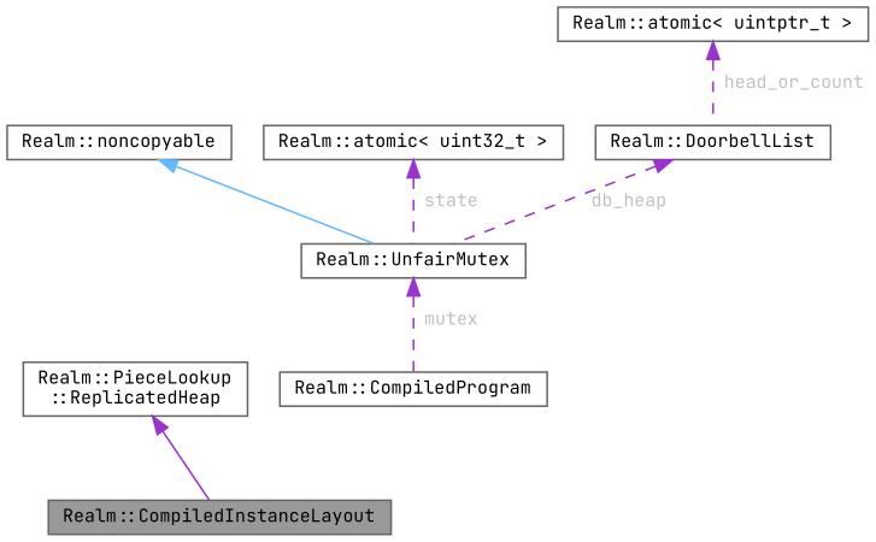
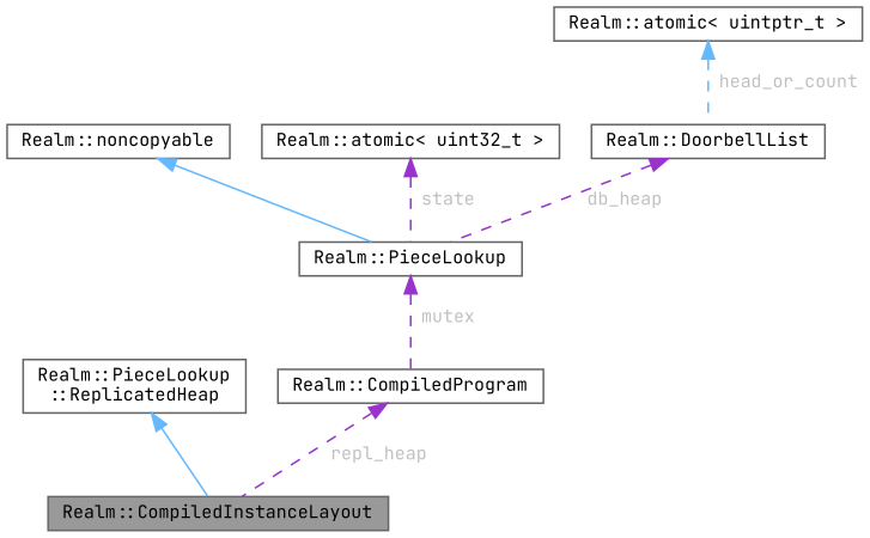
  digraph {
    fontname="JetBrains Mono"
    node [color=gray40 fillcolor=white fontname="JetBrains Mono" fontsize=10 shape=box style=filled]
    edge [color=darkorchid3 dir=back fontname="JetBrains Mono" fontsize=10 labelfontname=Helvetica labelfontsize=10 style=dashed fontcolor=grey]
    n1 [fillcolor=grey60 fontcolor=black height=0.2 label="Realm::CompiledInstanceLayout" width=0.4]
    n2 [height=0.2 label="Realm::PieceLookup\l::ReplicatedHeap" width=0.4]
    n3 [height=0.2 label="Realm::CompiledProgram" width=0.4]
-   n4 [height=0.2 label="Realm::UnfairMutex" width=0.4]
+   n4 [height=0.2 label="Realm::PieceLookup" width=0.4]
    n5 [height=0.2 label="Realm::noncopyable" width=0.4]
    n6 [height=0.2 label="Realm::atomic\< uint32_t \>" width=0.4]
    n7 [height=0.2 label="Realm::DoorbellList" width=0.4]
    n8 [height=0.2 label="Realm::atomic\< uintptr_t \>" width=0.4]
-   n2 -> n1 [style=solid fontcolor=""]
+   n2 -> n1 [color=steelblue1 style=solid fontcolor=""]
+   n3 -> n1 [label=" repl_heap"]
    n4 -> n3 [label=" mutex"]
    n5 -> n4 [color=steelblue1 style=solid fontcolor=""]
    n6 -> n4 [label=" state"]
    n7 -> n4 [label=" db_heap"]
-   n8 -> n7 [label=" head_or_count"]
+   n8 -> n7 [color=steelblue1 label=" head_or_count"]
  }
